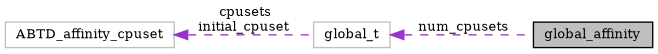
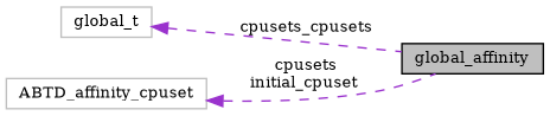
  digraph {
    fontname="DejaVu Serif"
    rankdir=LR
    node [color=grey75 fillcolor=white fontname="DejaVu Serif" fontsize=10 shape=record style=filled]
    edge [color=darkorchid3 dir=back fontname="DejaVu Serif" fontsize=10 labelfontname=Helvetica labelfontsize=10 style=dashed]
    n1 [color=black fillcolor=grey75 fontcolor=black height=0.2 label=global_affinity width=0.4]
    n2 [height=0.2 label=global_t width=0.4]
    n3 [height=0.2 label=ABTD_affinity_cpuset width=0.4]
-   n2 -> n1 [label=" num_cpusets"]
-   n3 -> n2 [label=" cpusets\ninitial_cpuset"]
+   n2 -> n1 [label=" cpusets_cpusets"]
+   n3 -> n1 [label=" cpusets\ninitial_cpuset"]
  }
